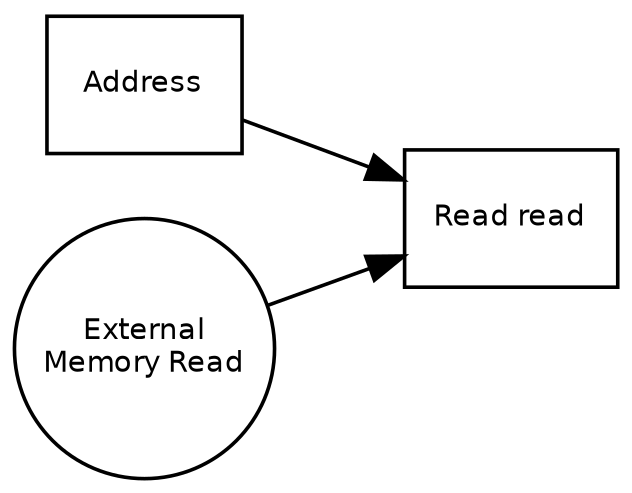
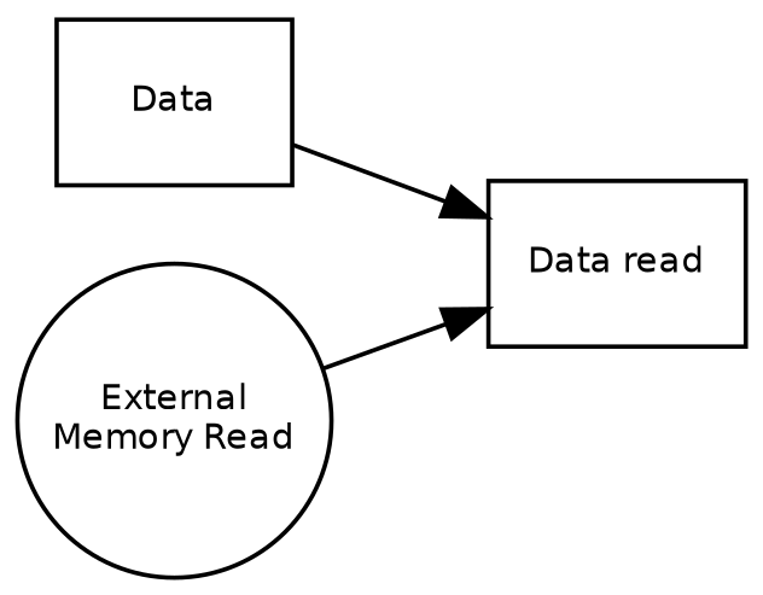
  digraph {
    rankdir=LR
    node [fontname="Bitstream Vera Sans" fontsize=8 shape=record]
    edge [fontcolor=Red fontname="Bitstream Vera Sans" fontsize=8]
-   n1 [label=Address]
-   n2 [label="Read read"]
+   n1 [label=Data]
+   n2 [label="Data read"]
    n3 [fixedsize=true label="External\nMemory Read" shape=circle width=1]
    n1 -> n2
    n3 -> n2
  }
